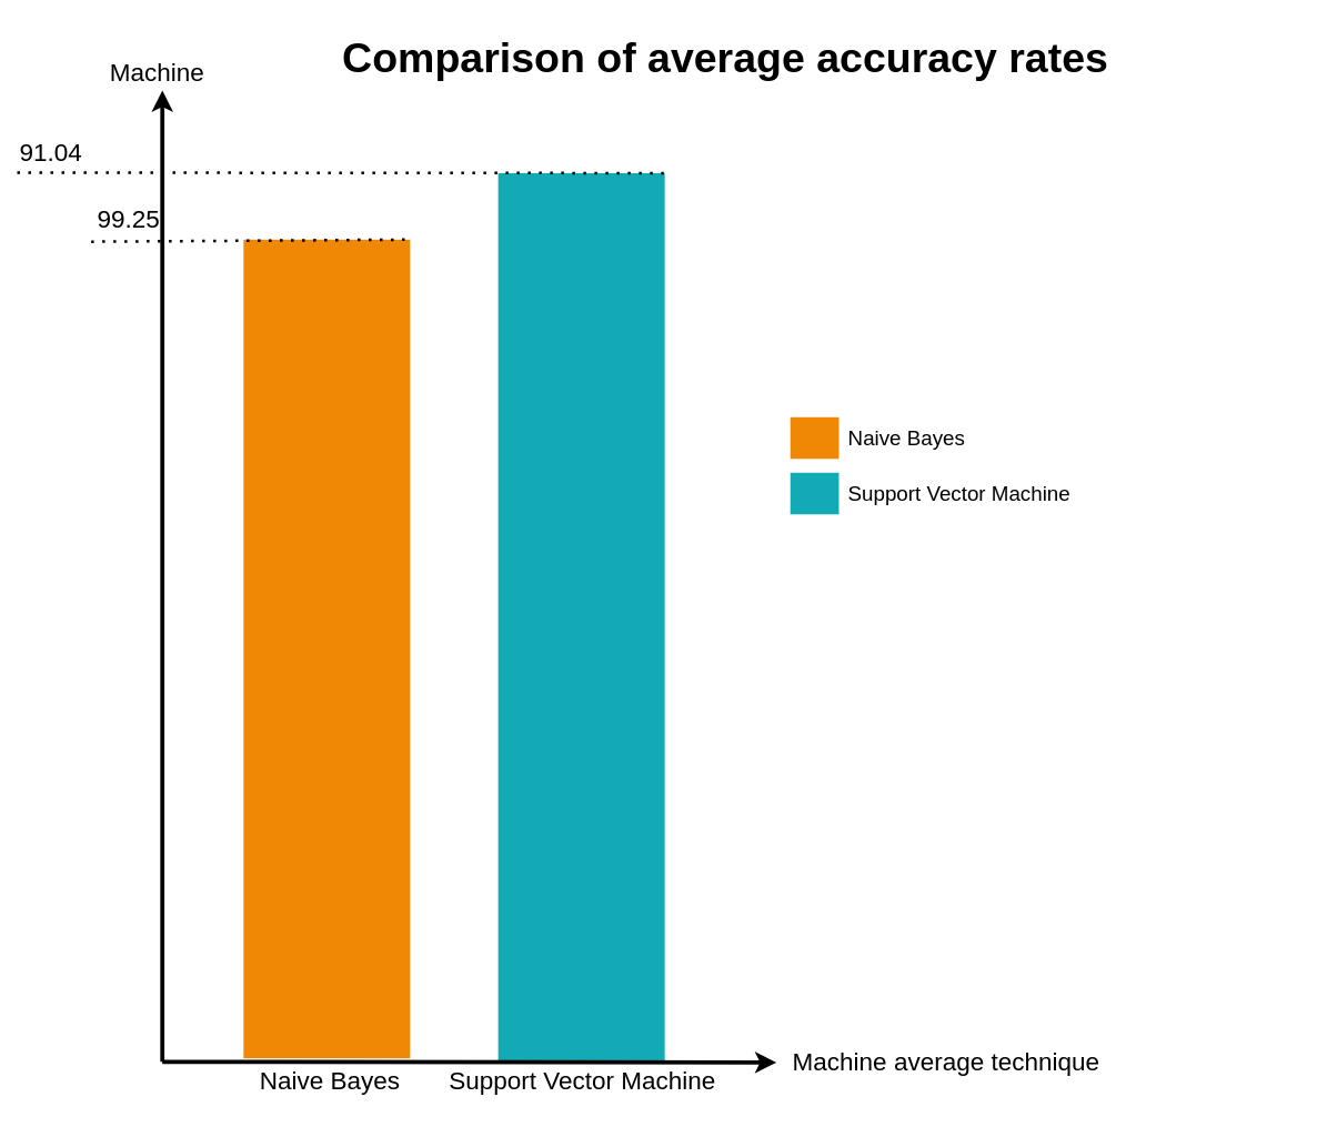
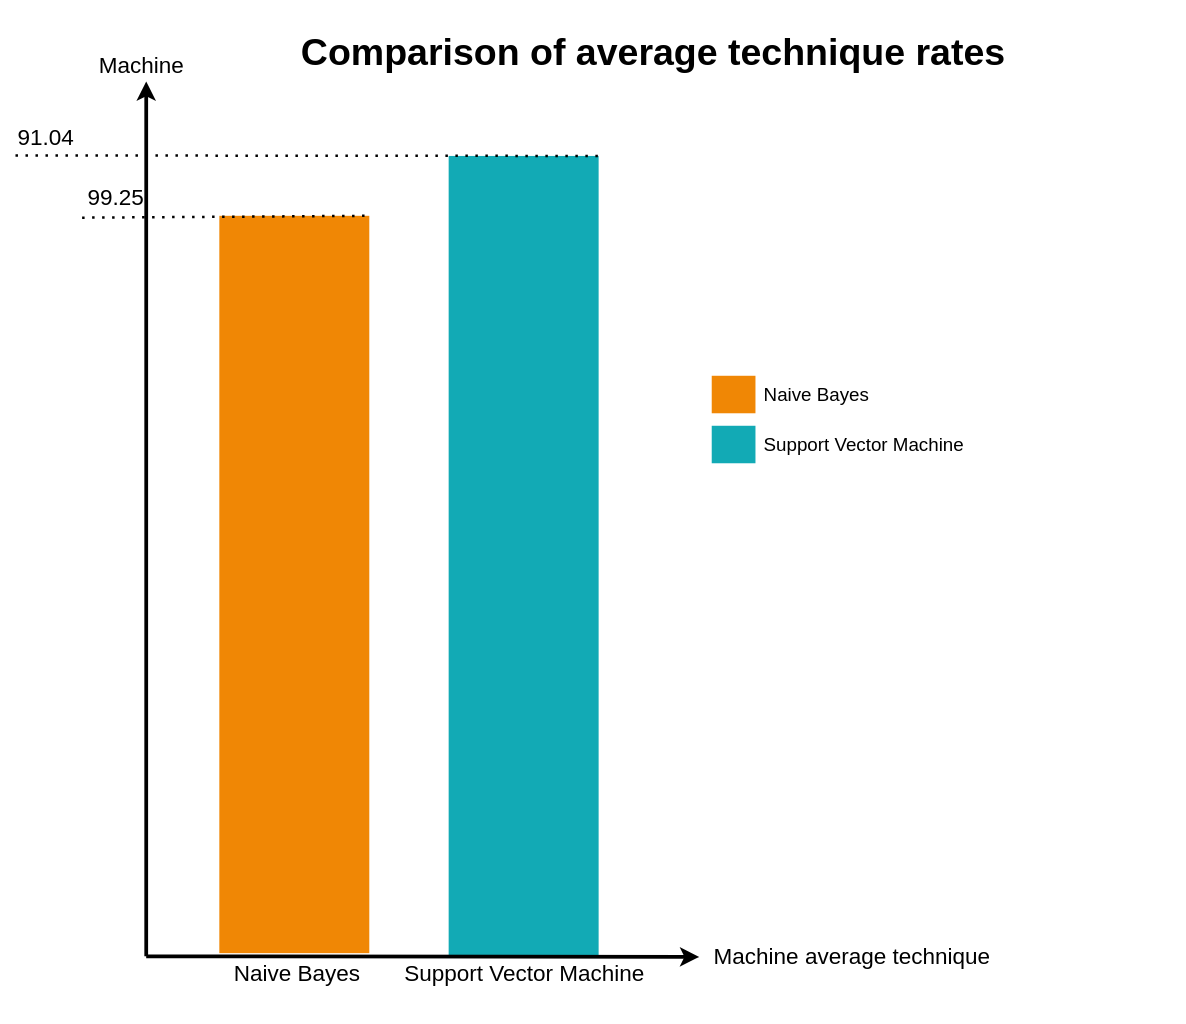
  <mxCell id="0" />
  <mxCell id="1" parent="0" />
  <mxCell id="2" value="" style="whiteSpace=wrap;fillColor=#12AAB5;gradientColor=none;gradientDirection=east;strokeColor=none;html=1;fontColor=#23445d;" parent="1" vertex="1"><mxGeometry x="358.5" y="124.1" width="120" height="640" as="geometry" /></mxCell>
  <mxCell id="3" value="" style="edgeStyle=none;html=1;fontColor=#000000;strokeWidth=3;strokeColor=#000000;" parent="1" edge="1"><mxGeometry width="100" height="100" relative="1" as="geometry"><mxPoint x="116.5" y="764.5" as="sourcePoint" /><mxPoint x="116.5" y="64.5" as="targetPoint" /></mxGeometry></mxCell>
  <mxCell id="4" value="" style="whiteSpace=wrap;fillColor=#F08705;gradientColor=none;gradientDirection=east;strokeColor=none;html=1;fontColor=#23445d;direction=west;" parent="1" vertex="1"><mxGeometry x="175" y="172" width="120" height="590" as="geometry" /></mxCell>
  <mxCell id="5" value="" style="edgeStyle=none;html=1;fontColor=#000000;strokeWidth=3;strokeColor=#000000;" parent="1" edge="1"><mxGeometry width="100" height="100" relative="1" as="geometry"><mxPoint x="116.5" y="764.5" as="sourcePoint" /><mxPoint x="559" y="765" as="targetPoint" /></mxGeometry></mxCell>
  <mxCell id="6" value="Machine average technique" style="text;spacingTop=-5;html=1;fontSize=18;fontStyle=0;points=[];strokeColor=none;" parent="1" vertex="1"><mxGeometry x="569" y="752.5" width="80" height="20" as="geometry" /></mxCell>
  <mxCell id="7" value="Naive Bayes" style="text;spacingTop=-5;align=center;verticalAlign=middle;fontStyle=0;html=1;fontSize=18;points=[];strokeColor=none;" parent="1" vertex="1"><mxGeometry x="176.5" y="766.5" width="120" height="30" as="geometry" /></mxCell>
  <mxCell id="8" value="" style="whiteSpace=wrap;fillColor=#12AAB5;gradientColor=none;gradientDirection=east;strokeColor=none;html=1;fontColor=#23445d;" parent="1" vertex="1"><mxGeometry x="569" y="340" width="35.0" height="30.0" as="geometry" /></mxCell>
  <mxCell id="9" value="" style="whiteSpace=wrap;fillColor=#F08705;gradientColor=none;gradientDirection=east;strokeColor=none;html=1;fontColor=#23445d;" parent="1" vertex="1"><mxGeometry x="569" y="300" width="35.0" height="30.0" as="geometry" /></mxCell>
  <mxCell id="10" value="Naive Bayes" style="text;spacingTop=-5;html=1;points=[];fontSize=15;" parent="1" vertex="1"><mxGeometry x="609" y="305" width="80" height="20" as="geometry" /></mxCell>
  <mxCell id="11" value="Support Vector Machine" style="text;spacingTop=-5;html=1;points=[];fontSize=15;" parent="1" vertex="1"><mxGeometry x="609" y="345" width="80" height="20" as="geometry" /></mxCell>
  <mxCell id="12" value="Machine" style="text;spacingTop=-5;html=1;fontSize=18;fontStyle=0;points=[]" parent="1" vertex="1"><mxGeometry x="77" y="40" width="80" height="20" as="geometry" /></mxCell>
  <mxCell id="13" value="99.25" style="text;spacingTop=-5;align=center;verticalAlign=bottom;fontStyle=0;html=1;fontSize=18;points=[];labelPosition=center;verticalLabelPosition=top;" parent="1" vertex="1"><mxGeometry x="77" y="172" width="30" height="130.0" as="geometry" /></mxCell>
  <mxCell id="14" value="91.04" style="text;spacingTop=-5;align=center;verticalAlign=bottom;fontStyle=0;html=1;fontSize=18;points=[];labelPosition=center;verticalLabelPosition=top;" parent="1" vertex="1"><mxGeometry x="20.5" y="124.1" width="30" height="130.0" as="geometry" /></mxCell>
- <mxCell id="15" value="Comparison of average accuracy rates" style="text;spacingTop=-5;align=center;verticalAlign=middle;fontSize=30;fontStyle=1;html=1;points=[]" parent="1" vertex="1"><mxGeometry x="116.5" y="20.5" width="810" height="45" as="geometry" /></mxCell>
+ <mxCell id="15" value="Comparison of average technique rates" style="text;spacingTop=-5;align=center;verticalAlign=middle;fontSize=30;fontStyle=1;html=1;points=[]" parent="1" vertex="1"><mxGeometry x="116.5" y="20.5" width="810" height="45" as="geometry" /></mxCell>
  <mxCell id="16" value="Support Vector Machine" style="text;spacingTop=-5;align=center;verticalAlign=middle;fontStyle=0;html=1;fontSize=18;points=[];strokeColor=none;" parent="1" vertex="1"><mxGeometry x="358.5" y="766.5" width="120" height="30" as="geometry" /></mxCell>
  <mxCell id="17" value="" style="endArrow=none;dashed=1;html=1;dashPattern=1 3;strokeWidth=2;rounded=0;exitX=-0.287;exitY=-0.003;exitDx=0;exitDy=0;exitPerimeter=0;entryX=1;entryY=0;entryDx=0;entryDy=0;" parent="1" source="14" target="2" edge="1"><mxGeometry width="50" height="50" relative="1" as="geometry"><mxPoint x="559" y="170" as="sourcePoint" /><mxPoint x="609" y="120" as="targetPoint" /></mxGeometry></mxCell>
  <mxCell id="18" value="" style="endArrow=none;dashed=1;html=1;dashPattern=1 3;strokeWidth=2;rounded=0;exitX=1.49;exitY=0.38;exitDx=0;exitDy=0;exitPerimeter=0;entryX=0;entryY=1;entryDx=0;entryDy=0;" parent="1" source="14" target="4" edge="1"><mxGeometry width="50" height="50" relative="1" as="geometry"><mxPoint x="107" y="-126.82" as="sourcePoint" /><mxPoint x="506" y="-126.82" as="targetPoint" /></mxGeometry></mxCell>
